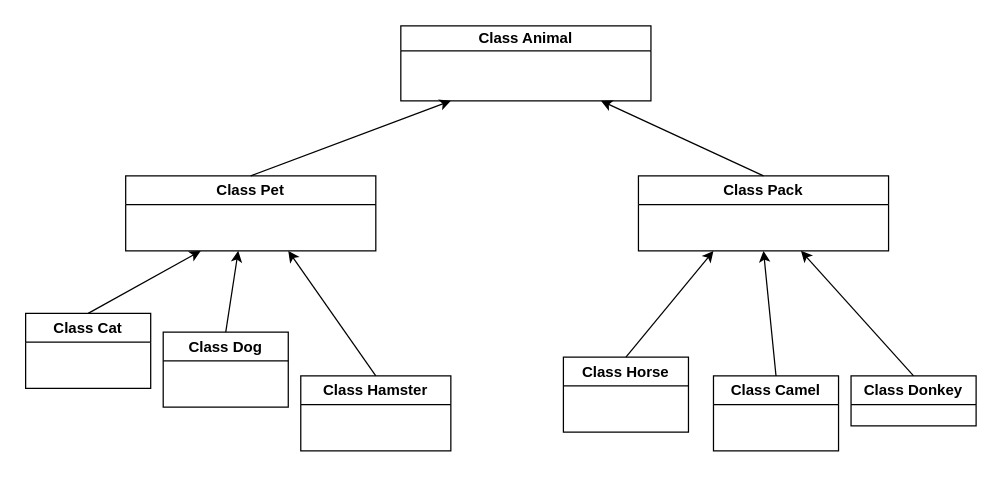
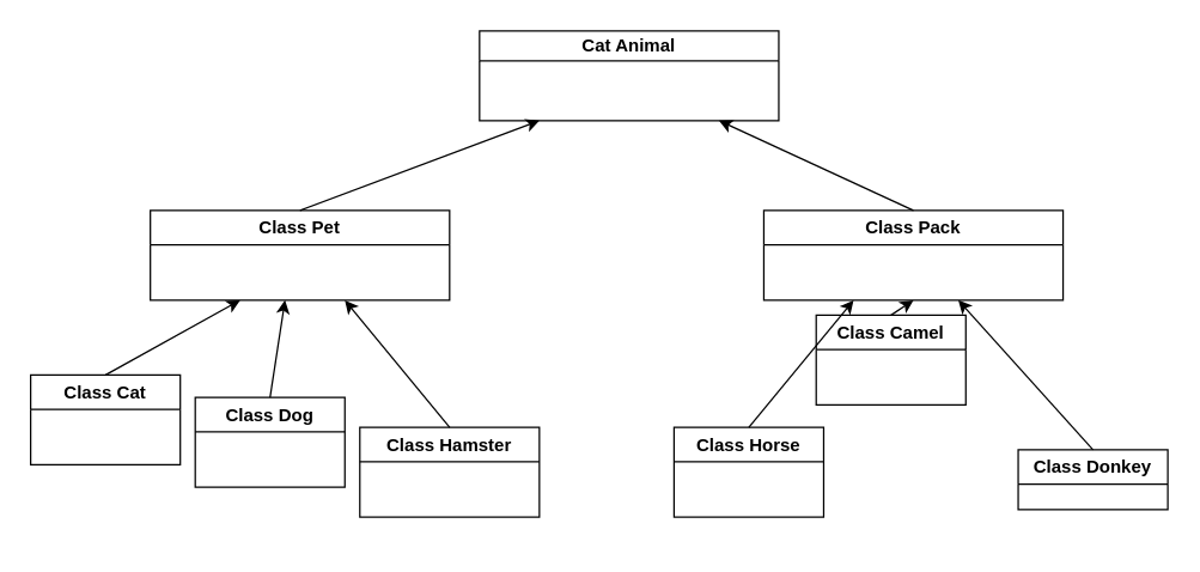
  <mxCell id="0" />
  <mxCell id="1" parent="0" />
  <mxCell id="2" value="Class Cat" style="swimlane;whiteSpace=wrap;html=1;startSize=23;" vertex="1" parent="1"><mxGeometry x="20" y="250" width="100" height="60" as="geometry" /></mxCell>
  <mxCell id="3" value="Class Dog" style="swimlane;whiteSpace=wrap;html=1;startSize=23;" vertex="1" parent="1"><mxGeometry x="130" y="265" width="100" height="60" as="geometry" /></mxCell>
- <mxCell id="4" value="Class Hamster" style="swimlane;whiteSpace=wrap;html=1;startSize=23;" vertex="1" parent="1"><mxGeometry x="240" y="300" width="120" height="60" as="geometry" /></mxCell>
+ <mxCell id="4" value="Class Hamster" style="swimlane;whiteSpace=wrap;html=1;startSize=23;" vertex="1" parent="1"><mxGeometry x="240" y="285" width="120" height="60" as="geometry" /></mxCell>
  <mxCell id="5" value="Class Horse" style="swimlane;whiteSpace=wrap;html=1;startSize=23;" vertex="1" parent="1"><mxGeometry x="450" y="285" width="100" height="60" as="geometry" /></mxCell>
- <mxCell id="6" value="Class Camel" style="swimlane;whiteSpace=wrap;html=1;startSize=23;" vertex="1" parent="1"><mxGeometry x="570" y="300" width="100" height="60" as="geometry" /></mxCell>
+ <mxCell id="6" value="Class Camel" style="swimlane;whiteSpace=wrap;html=1;startSize=23;" vertex="1" parent="1"><mxGeometry x="545" y="210" width="100" height="60" as="geometry" /></mxCell>
  <mxCell id="7" value="Class Donkey" style="swimlane;whiteSpace=wrap;html=1;startSize=23;" vertex="1" parent="1"><mxGeometry x="680" y="300" width="100" height="40" as="geometry" /></mxCell>
  <mxCell id="8" value="" style="endArrow=classic;html=1;exitX=0.5;exitY=0;exitDx=0;exitDy=0;" edge="1" parent="1" source="2"><mxGeometry width="50" height="50" relative="1" as="geometry"><mxPoint x="400" y="200" as="sourcePoint" /><mxPoint x="160" y="200" as="targetPoint" /></mxGeometry></mxCell>
  <mxCell id="9" value="" style="endArrow=classic;html=1;exitX=0.5;exitY=0;exitDx=0;exitDy=0;" edge="1" parent="1" source="3"><mxGeometry width="50" height="50" relative="1" as="geometry"><mxPoint x="160" y="300" as="sourcePoint" /><mxPoint x="190" y="200" as="targetPoint" /></mxGeometry></mxCell>
  <mxCell id="10" value="" style="endArrow=classic;html=1;exitX=0.5;exitY=0;exitDx=0;exitDy=0;" edge="1" parent="1" source="5"><mxGeometry width="50" height="50" relative="1" as="geometry"><mxPoint x="490" y="250" as="sourcePoint" /><mxPoint x="570" y="200" as="targetPoint" /></mxGeometry></mxCell>
  <mxCell id="11" value="" style="endArrow=classic;html=1;exitX=0.5;exitY=0;exitDx=0;exitDy=0;" edge="1" parent="1" source="4"><mxGeometry width="50" height="50" relative="1" as="geometry"><mxPoint x="210" y="250" as="sourcePoint" /><mxPoint x="230" y="200" as="targetPoint" /></mxGeometry></mxCell>
  <mxCell id="12" value="" style="endArrow=classic;html=1;exitX=0.5;exitY=0;exitDx=0;exitDy=0;" edge="1" parent="1" source="6"><mxGeometry width="50" height="50" relative="1" as="geometry"><mxPoint x="620" y="290" as="sourcePoint" /><mxPoint x="610" y="200" as="targetPoint" /></mxGeometry></mxCell>
  <mxCell id="13" value="" style="endArrow=classic;html=1;exitX=0.5;exitY=0;exitDx=0;exitDy=0;" edge="1" parent="1" source="7"><mxGeometry width="50" height="50" relative="1" as="geometry"><mxPoint x="600" y="250" as="sourcePoint" /><mxPoint x="640" y="200" as="targetPoint" /></mxGeometry></mxCell>
  <mxCell id="14" value="Class Pet" style="swimlane;whiteSpace=wrap;html=1;" vertex="1" parent="1"><mxGeometry x="100" y="140" width="200" height="60" as="geometry" /></mxCell>
  <mxCell id="15" value="Class Pack" style="swimlane;whiteSpace=wrap;html=1;" vertex="1" parent="1"><mxGeometry x="510" y="140" width="200" height="60" as="geometry" /></mxCell>
  <mxCell id="16" value="" style="endArrow=classic;html=1;exitX=0.5;exitY=0;exitDx=0;exitDy=0;" edge="1" parent="1" source="15"><mxGeometry width="50" height="50" relative="1" as="geometry"><mxPoint x="400" y="200" as="sourcePoint" /><mxPoint x="480" y="80" as="targetPoint" /></mxGeometry></mxCell>
  <mxCell id="17" value="" style="endArrow=classic;html=1;exitX=0.5;exitY=0;exitDx=0;exitDy=0;" edge="1" parent="1" source="14"><mxGeometry width="50" height="50" relative="1" as="geometry"><mxPoint x="400" y="200" as="sourcePoint" /><mxPoint x="360" y="80" as="targetPoint" /></mxGeometry></mxCell>
- <mxCell id="18" value="Class Animal" style="swimlane;whiteSpace=wrap;html=1;startSize=20;" vertex="1" parent="1"><mxGeometry x="320" y="20" width="200" height="60" as="geometry" /></mxCell>
+ <mxCell id="18" value="Cat Animal" style="swimlane;whiteSpace=wrap;html=1;startSize=20;" vertex="1" parent="1"><mxGeometry x="320" y="20" width="200" height="60" as="geometry" /></mxCell>
